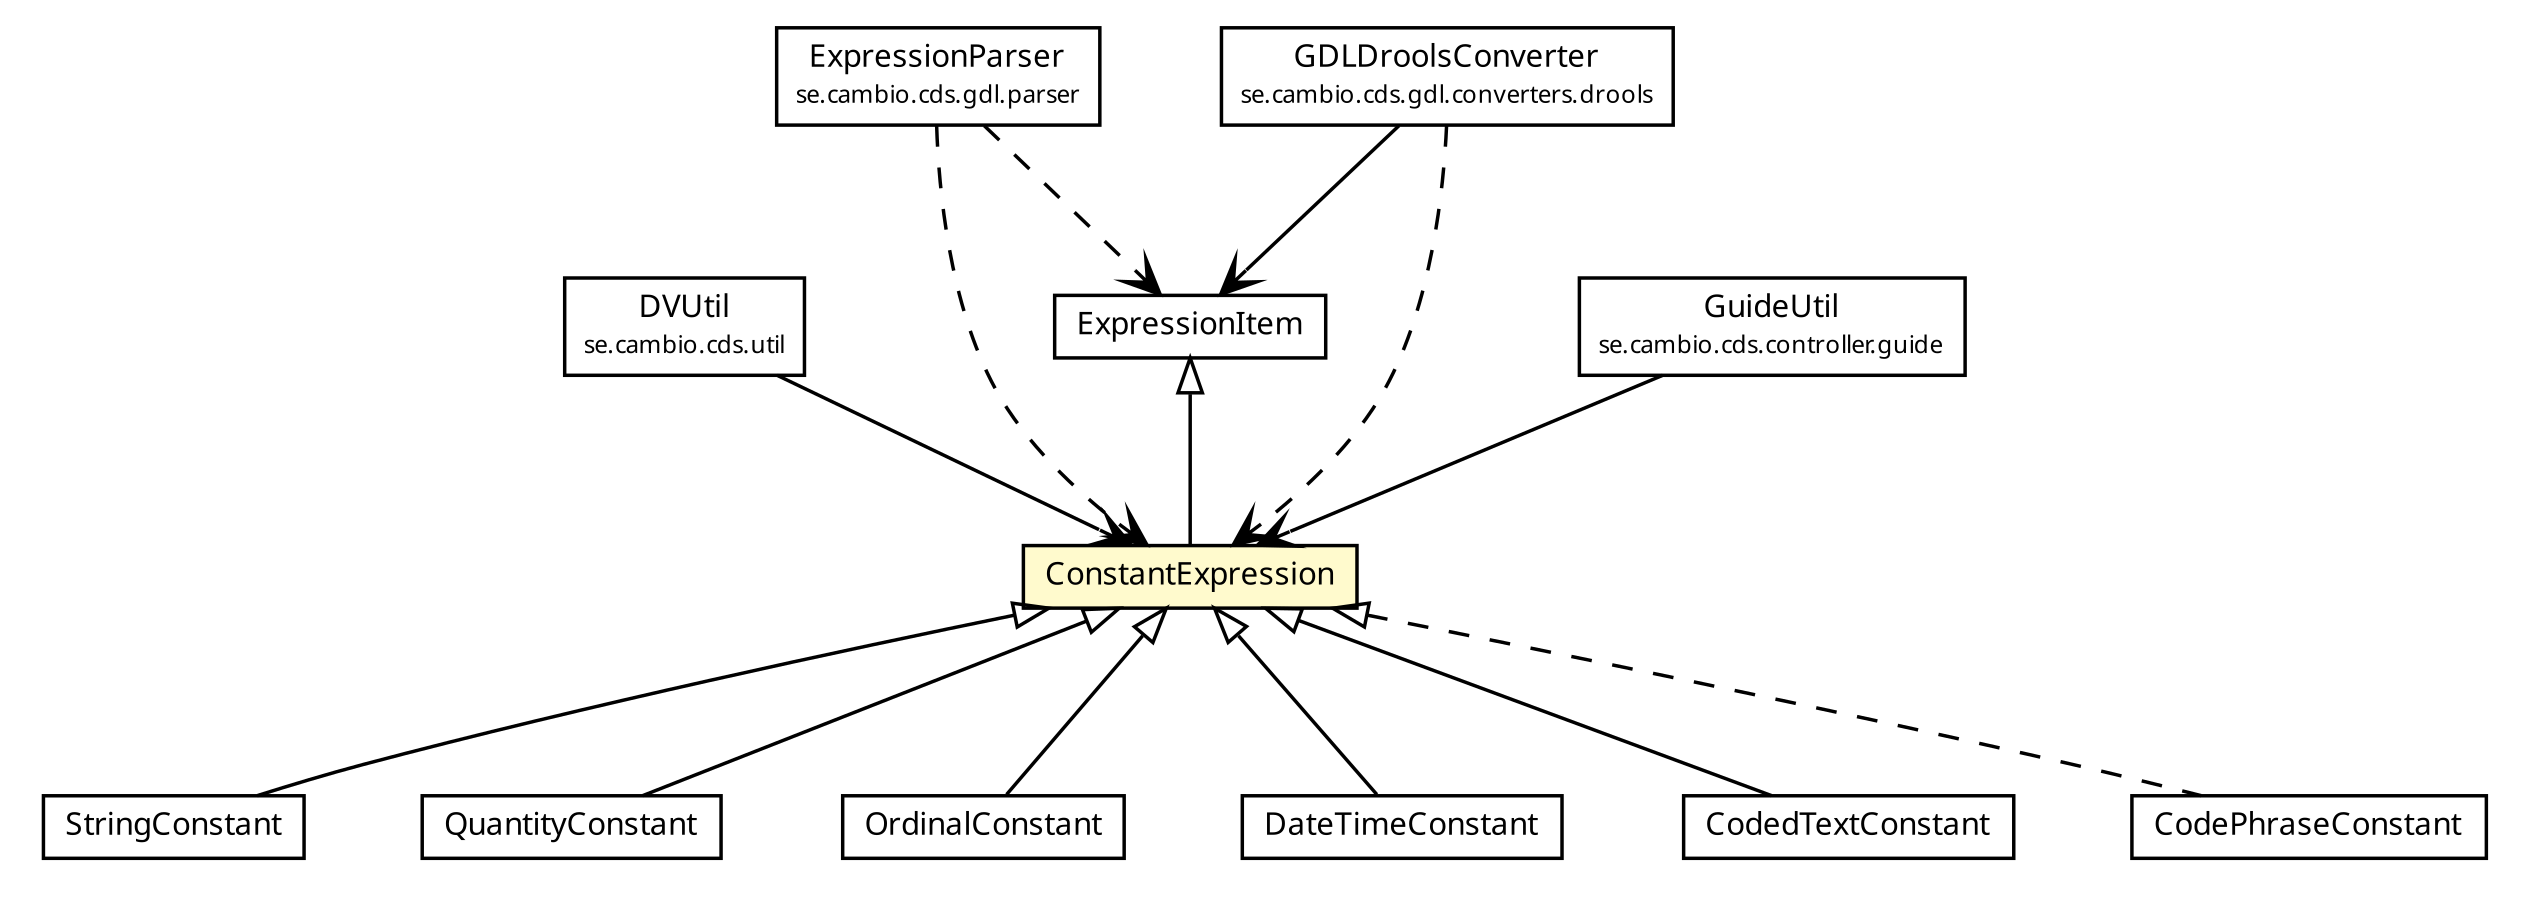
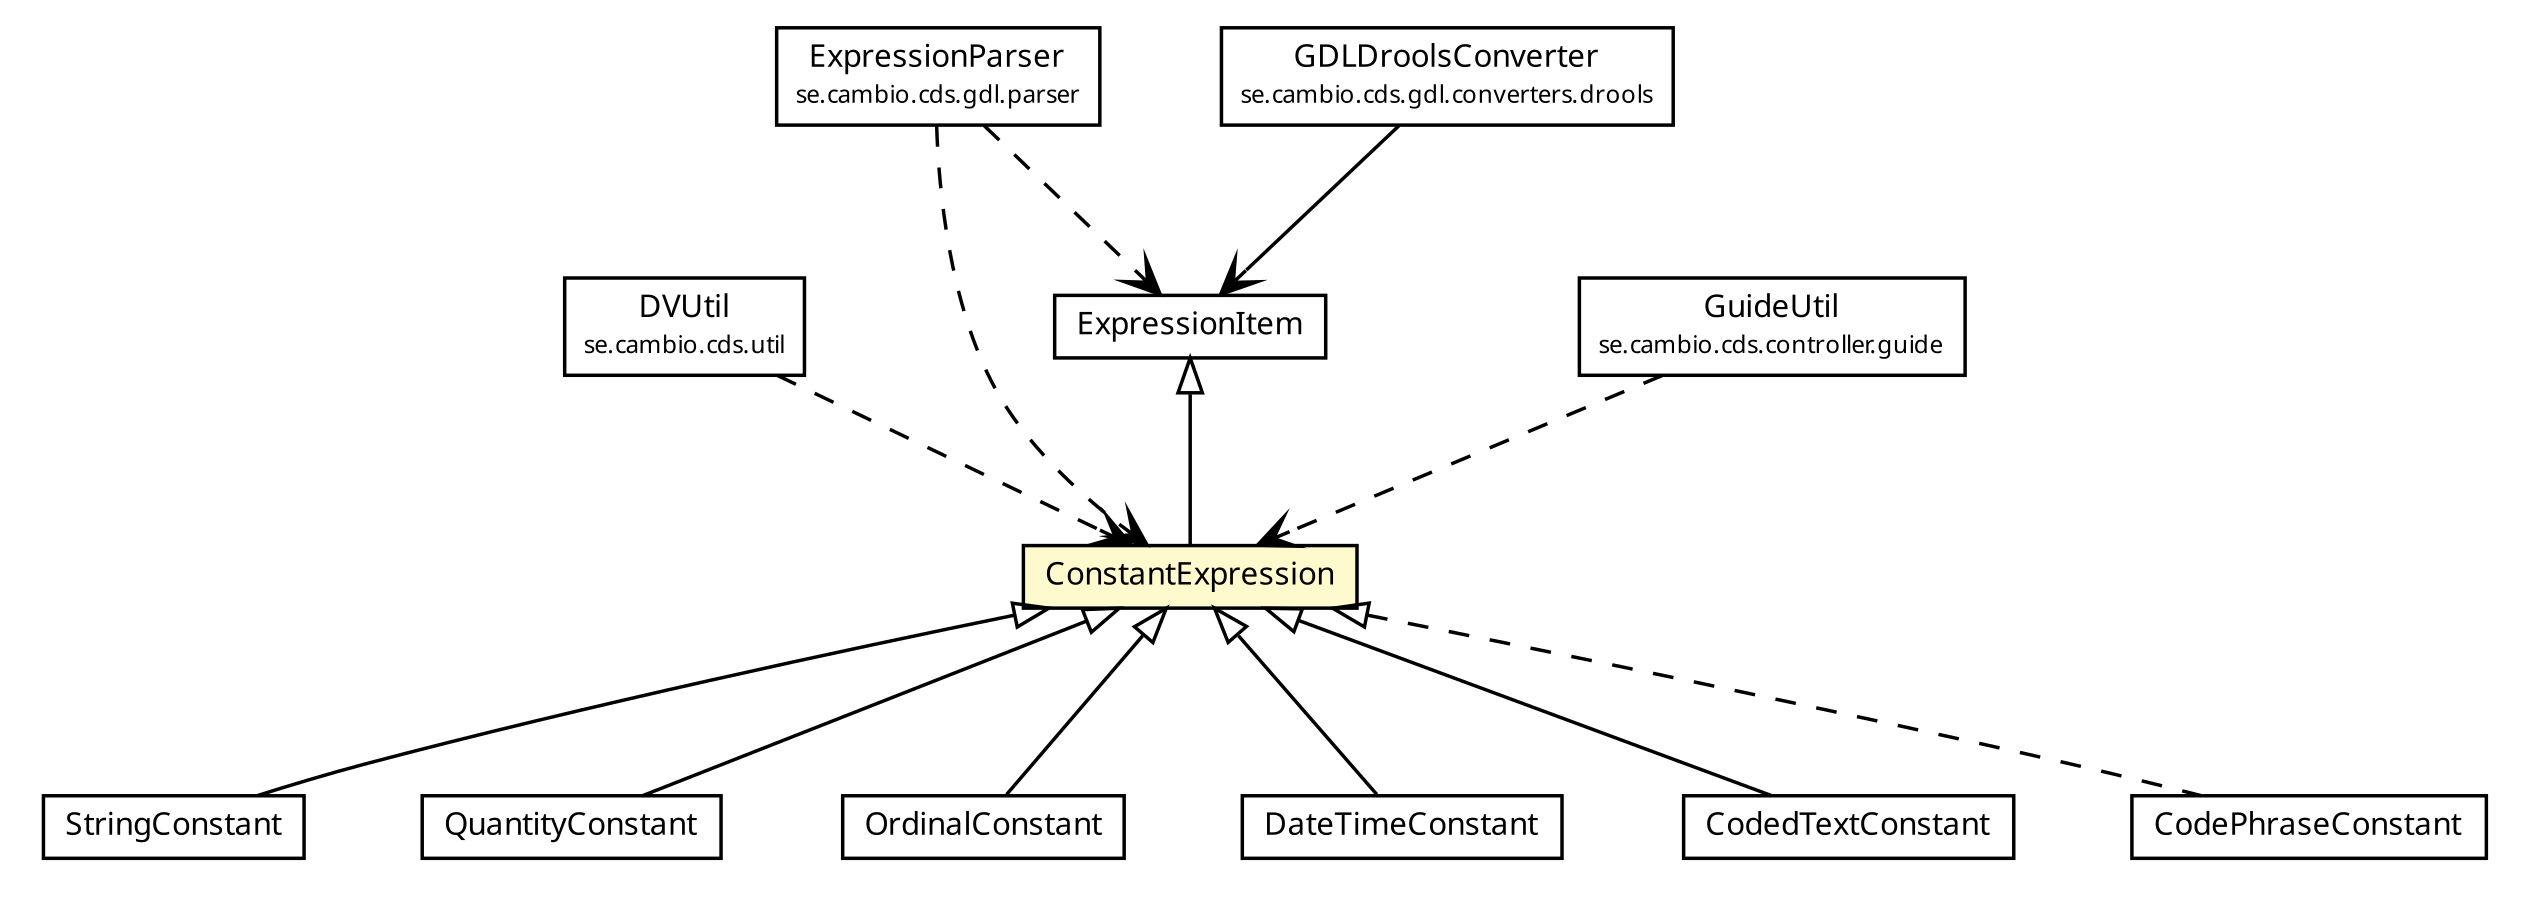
  digraph {
    nodesep=0.25
    ranksep=0.5
    node [fontcolor=black fontname="Trebuchet MS" fontsize=9.0 shape=plaintext]
    edge [fontname="Trebuchet MS" fontsize=10 headport=p labelfontname="Trebuchet MS" labelfontsize=10 tailport=p arrowtail=empty dir=back]
    n1 [label=<<table title="se.cambio.cds.util.DVUtil" border="0" cellborder="1" cellspacing="0" cellpadding="2" port="p" href="../../../util/DVUtil.html"> 		<tr><td><table border="0" cellspacing="0" cellpadding="1"> <tr><td align="center" balign="center"><font face="Trebuchet MS"> DVUtil </font></td></tr> <tr><td align="center" balign="center"><font face="Trebuchet MS" point-size="7.0"> se.cambio.cds.util </font></td></tr> 		</table></td></tr> 		</table>>]
    n2 [label=<<table title="se.cambio.cds.gdl.model.expression.ConstantExpression" border="0" cellborder="1" cellspacing="0" cellpadding="2" port="p" bgcolor="lemonChiffon" href="./ConstantExpression.html"> 		<tr><td><table border="0" cellspacing="0" cellpadding="1"> <tr><td align="center" balign="center"><font face="Trebuchet MS"> ConstantExpression </font></td></tr> 		</table></td></tr> 		</table>>]
    n3 [label=<<table title="se.cambio.cds.gdl.model.expression.StringConstant" border="0" cellborder="1" cellspacing="0" cellpadding="2" port="p" href="./StringConstant.html"> 		<tr><td><table border="0" cellspacing="0" cellpadding="1"> <tr><td align="center" balign="center"><font face="Trebuchet MS"> StringConstant </font></td></tr> 		</table></td></tr> 		</table>>]
    n4 [label=<<table title="se.cambio.cds.gdl.model.expression.QuantityConstant" border="0" cellborder="1" cellspacing="0" cellpadding="2" port="p" href="./QuantityConstant.html"> 		<tr><td><table border="0" cellspacing="0" cellpadding="1"> <tr><td align="center" balign="center"><font face="Trebuchet MS"> QuantityConstant </font></td></tr> 		</table></td></tr> 		</table>>]
    n5 [label=<<table title="se.cambio.cds.gdl.model.expression.OrdinalConstant" border="0" cellborder="1" cellspacing="0" cellpadding="2" port="p" href="./OrdinalConstant.html"> 		<tr><td><table border="0" cellspacing="0" cellpadding="1"> <tr><td align="center" balign="center"><font face="Trebuchet MS"> OrdinalConstant </font></td></tr> 		</table></td></tr> 		</table>>]
    n6 [label=<<table title="se.cambio.cds.gdl.model.expression.DateTimeConstant" border="0" cellborder="1" cellspacing="0" cellpadding="2" port="p" href="./DateTimeConstant.html"> 		<tr><td><table border="0" cellspacing="0" cellpadding="1"> <tr><td align="center" balign="center"><font face="Trebuchet MS"> DateTimeConstant </font></td></tr> 		</table></td></tr> 		</table>>]
    n7 [label=<<table title="se.cambio.cds.gdl.model.expression.CodedTextConstant" border="0" cellborder="1" cellspacing="0" cellpadding="2" port="p" href="./CodedTextConstant.html"> 		<tr><td><table border="0" cellspacing="0" cellpadding="1"> <tr><td align="center" balign="center"><font face="Trebuchet MS"> CodedTextConstant </font></td></tr> 		</table></td></tr> 		</table>>]
    n8 [label=<<table title="se.cambio.cds.gdl.model.expression.CodePhraseConstant" border="0" cellborder="1" cellspacing="0" cellpadding="2" port="p" href="./CodePhraseConstant.html"> 		<tr><td><table border="0" cellspacing="0" cellpadding="1"> <tr><td align="center" balign="center"><font face="Trebuchet MS"> CodePhraseConstant </font></td></tr> 		</table></td></tr> 		</table>>]
    n9 [label=<<table title="se.cambio.cds.gdl.model.expression.ExpressionItem" border="0" cellborder="1" cellspacing="0" cellpadding="2" port="p" href="./ExpressionItem.html"> 		<tr><td><table border="0" cellspacing="0" cellpadding="1"> <tr><td align="center" balign="center"><font face="Trebuchet MS"> ExpressionItem </font></td></tr> 		</table></td></tr> 		</table>>]
    n10 [label=<<table title="se.cambio.cds.gdl.parser.ExpressionParser" border="0" cellborder="1" cellspacing="0" cellpadding="2" port="p" href="../../parser/ExpressionParser.html"> 		<tr><td><table border="0" cellspacing="0" cellpadding="1"> <tr><td align="center" balign="center"><font face="Trebuchet MS"> ExpressionParser </font></td></tr> <tr><td align="center" balign="center"><font face="Trebuchet MS" point-size="7.0"> se.cambio.cds.gdl.parser </font></td></tr> 		</table></td></tr> 		</table>>]
    n11 [label=<<table title="se.cambio.cds.controller.guide.GuideUtil" border="0" cellborder="1" cellspacing="0" cellpadding="2" port="p" href="../../../controller/guide/GuideUtil.html"> 		<tr><td><table border="0" cellspacing="0" cellpadding="1"> <tr><td align="center" balign="center"><font face="Trebuchet MS"> GuideUtil </font></td></tr> <tr><td align="center" balign="center"><font face="Trebuchet MS" point-size="7.0"> se.cambio.cds.controller.guide </font></td></tr> 		</table></td></tr> 		</table>>]
    n12 [label=<<table title="se.cambio.cds.gdl.converters.drools.GDLDroolsConverter" border="0" cellborder="1" cellspacing="0" cellpadding="2" port="p" href="../../converters/drools/GDLDroolsConverter.html"> 		<tr><td><table border="0" cellspacing="0" cellpadding="1"> <tr><td align="center" balign="center"><font face="Trebuchet MS"> GDLDroolsConverter </font></td></tr> <tr><td align="center" balign="center"><font face="Trebuchet MS" point-size="7.0"> se.cambio.cds.gdl.converters.drools </font></td></tr> 		</table></td></tr> 		</table>>]
-   n1 -> n2 [arrowhead=open color=black fontcolor=black fontsize=10.0 style=solid arrowtail="" dir=""]
+   n1 -> n2 [arrowhead=open color=black fontcolor=black fontsize=10.0 style=dashed arrowtail="" dir=""]
    n2 -> n3
    n2 -> n4
    n2 -> n5
    n2 -> n6
    n2 -> n7
    n2 -> n8 [style=dashed]
    n9 -> n2
    n10 -> n2 [arrowhead=open color=black fontcolor=black fontsize=10.0 style=dashed arrowtail="" dir=""]
    n10 -> n9 [arrowhead=open color=black fontcolor=black fontsize=10.0 style=dashed arrowtail="" dir=""]
-   n11 -> n2 [arrowhead=open color=black fontcolor=black fontsize=10.0 style=solid arrowtail="" dir=""]
-   n12 -> n2 [arrowhead=open color=black fontcolor=black fontsize=10.0 style=dashed arrowtail="" dir=""]
+   n11 -> n2 [arrowhead=open color=black fontcolor=black fontsize=10.0 style=dashed arrowtail="" dir=""]
    n12 -> n9 [arrowhead=open color=black fontcolor=black fontsize=10.0 style=solid arrowtail="" dir=""]
  }
